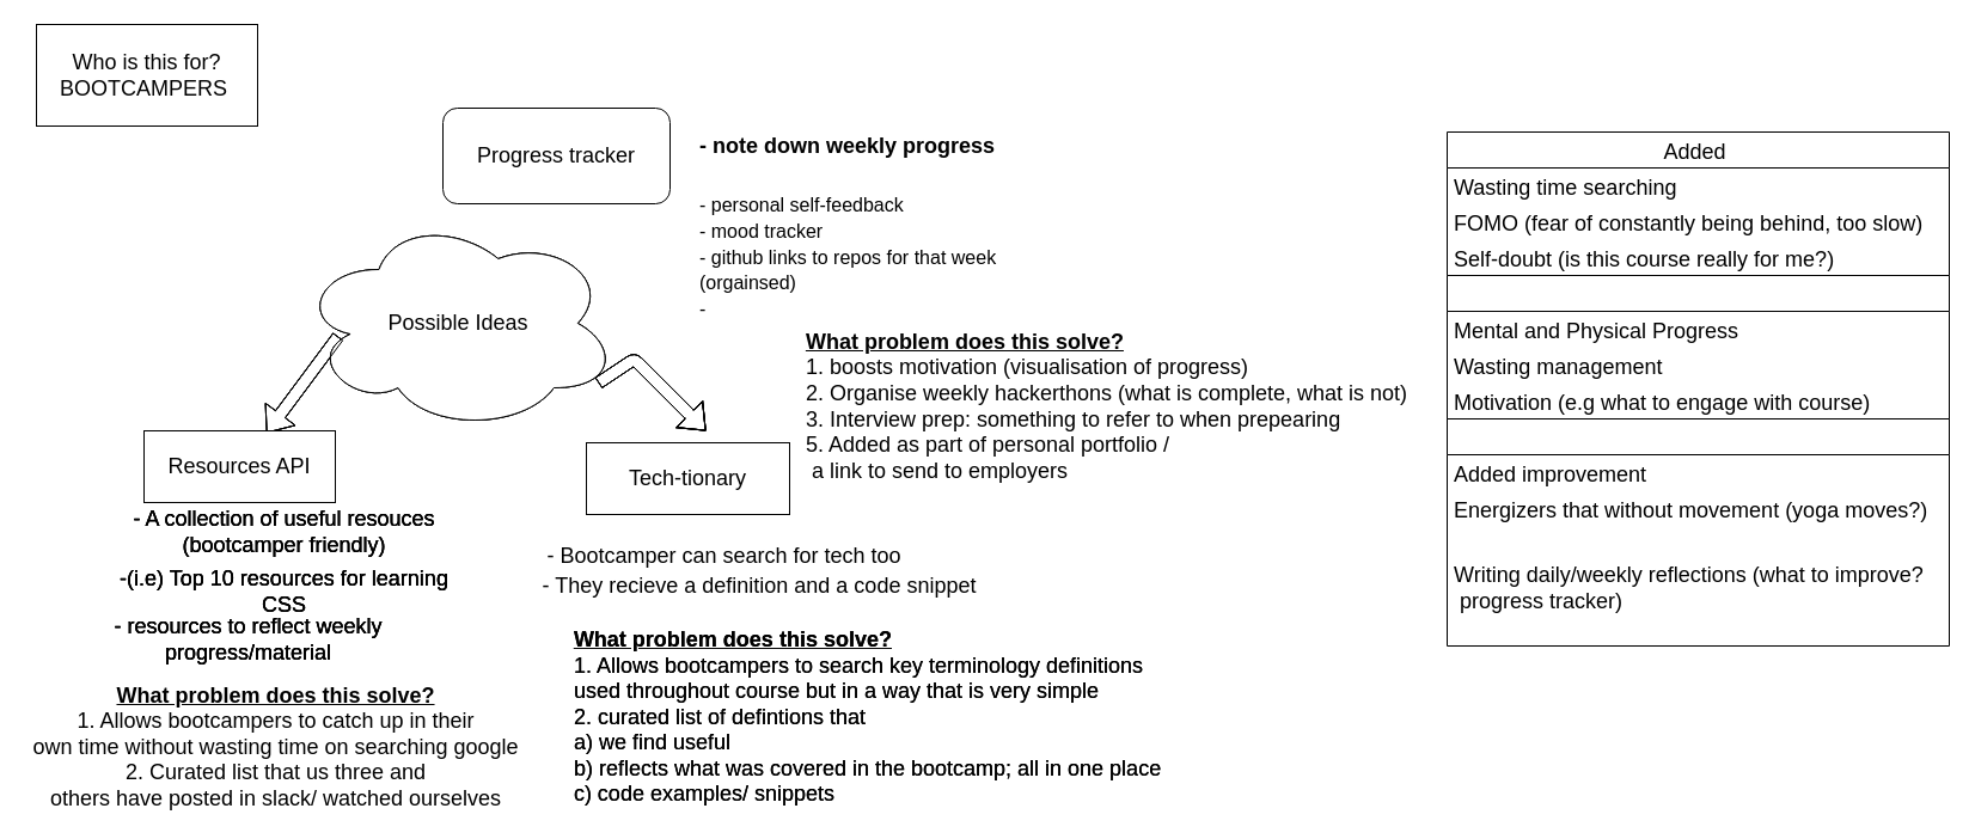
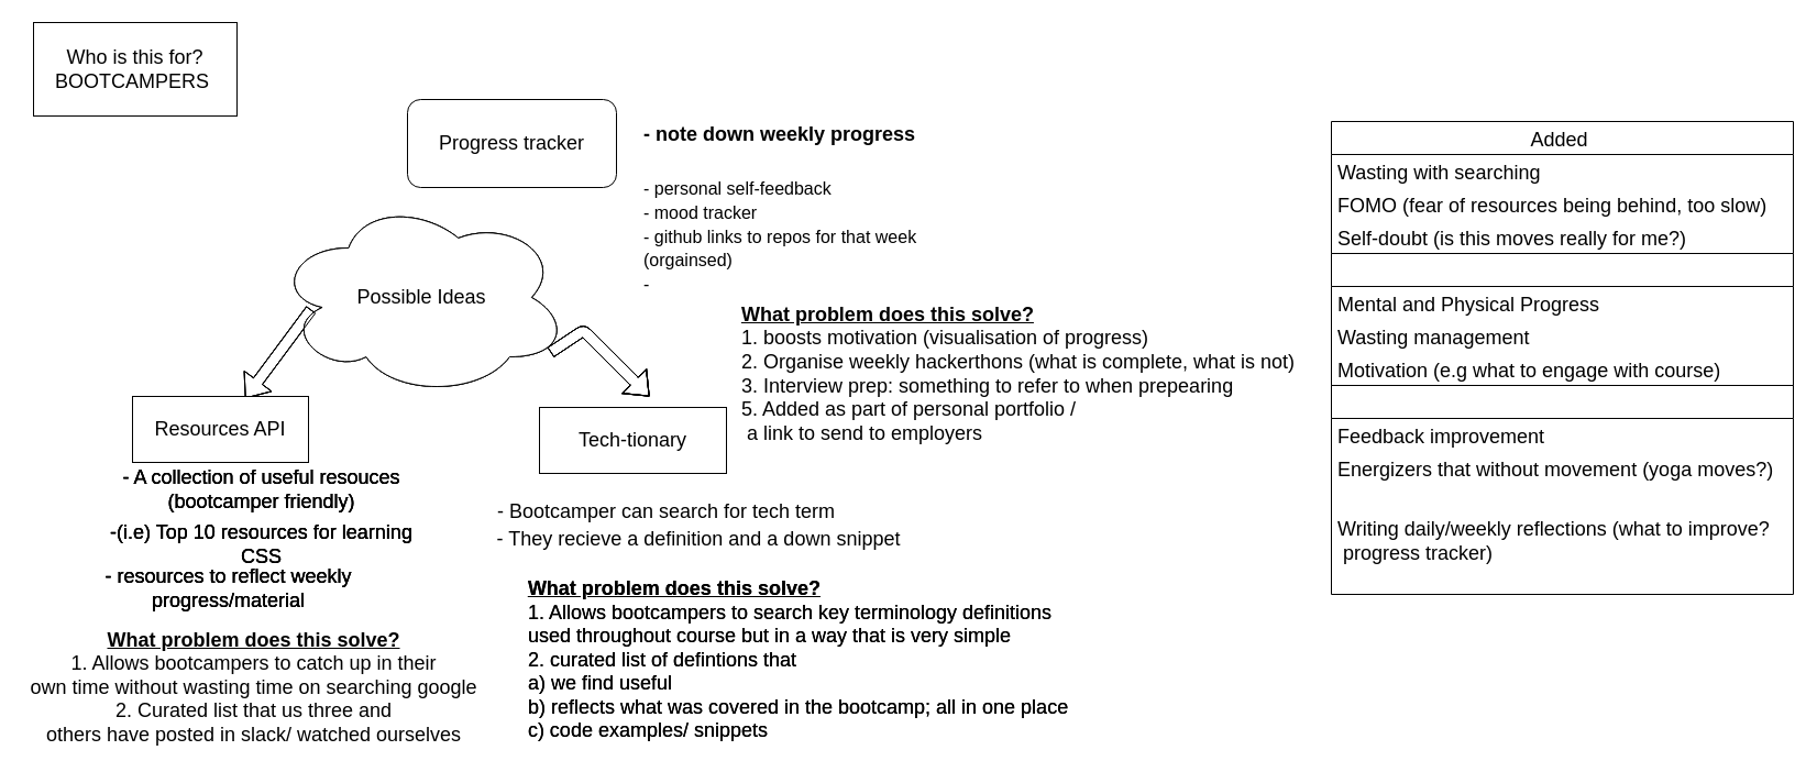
  <mxCell id="0" />
  <mxCell id="1" parent="0" />
  <mxCell id="2" value="&lt;font style=&quot;font-size: 18px&quot;&gt;Possible Ideas&lt;/font&gt;" style="ellipse;shape=cloud;whiteSpace=wrap;html=1;" vertex="1" parent="1"><mxGeometry x="250" y="180" width="266" height="180" as="geometry" /></mxCell>
  <mxCell id="3" value="Who is this for? BOOTCAMPERS&amp;nbsp;" style="rounded=0;whiteSpace=wrap;html=1;fontSize=18;" vertex="1" parent="1"><mxGeometry x="30" y="20" width="185" height="85" as="geometry" /></mxCell>
  <mxCell id="4" value="" style="shape=flexArrow;endArrow=classic;html=1;fontSize=18;" edge="1" parent="1"><mxGeometry width="50" height="50" relative="1" as="geometry"><mxPoint x="500" y="320" as="sourcePoint" /><mxPoint x="590" y="360" as="targetPoint" /><Array as="points"><mxPoint x="530" y="300" /></Array></mxGeometry></mxCell>
  <mxCell id="5" value="Tech-tionary" style="rounded=0;whiteSpace=wrap;html=1;fontSize=18;" vertex="1" parent="1"><mxGeometry x="490" y="370" width="170" height="60" as="geometry" /></mxCell>
- <mxCell id="6" value="- Bootcamper can search for tech too" style="text;html=1;align=center;verticalAlign=middle;resizable=0;points=[];autosize=1;strokeColor=none;fillColor=none;fontSize=18;" vertex="1" parent="1"><mxGeometry x="445" y="450" width="320" height="30" as="geometry" /></mxCell>
- <mxCell id="7" value="- They recieve a definition and a code snippet&amp;nbsp;" style="text;html=1;align=center;verticalAlign=middle;resizable=0;points=[];autosize=1;strokeColor=none;fillColor=none;fontSize=18;" vertex="1" parent="1"><mxGeometry x="447" y="475" width="380" height="30" as="geometry" /></mxCell>
+ <mxCell id="6" value="- Bootcamper can search for tech term" style="text;html=1;align=center;verticalAlign=middle;resizable=0;points=[];autosize=1;strokeColor=none;fillColor=none;fontSize=18;" vertex="1" parent="1"><mxGeometry x="445" y="450" width="320" height="30" as="geometry" /></mxCell>
+ <mxCell id="7" value="- They recieve a definition and a down snippet&amp;nbsp;" style="text;html=1;align=center;verticalAlign=middle;resizable=0;points=[];autosize=1;strokeColor=none;fillColor=none;fontSize=18;" vertex="1" parent="1"><mxGeometry x="447" y="475" width="380" height="30" as="geometry" /></mxCell>
  <mxCell id="8" value="Resources API" style="rounded=0;whiteSpace=wrap;html=1;fontSize=18;" vertex="1" parent="1"><mxGeometry x="120" y="360" width="160" height="60" as="geometry" /></mxCell>
  <mxCell id="9" value="" style="shape=flexArrow;endArrow=classic;html=1;fontSize=18;entryX=0.64;entryY=0.03;entryDx=0;entryDy=0;entryPerimeter=0;exitX=0.122;exitY=0.561;exitDx=0;exitDy=0;exitPerimeter=0;" edge="1" parent="1" source="2" target="8"><mxGeometry width="50" height="50" relative="1" as="geometry"><mxPoint x="210" y="320" as="sourcePoint" /><mxPoint x="260" y="270" as="targetPoint" /></mxGeometry></mxCell>
  <mxCell id="10" value="- A collection of useful resouces (bootcamper friendly)" style="text;html=1;strokeColor=none;fillColor=none;align=center;verticalAlign=middle;whiteSpace=wrap;rounded=0;fontSize=18;" vertex="1" parent="1"><mxGeometry x="95" y="430" width="285" height="30" as="geometry" /></mxCell>
  <mxCell id="11" value="-(i.e) Top 10 resources for learning CSS" style="text;html=1;strokeColor=none;fillColor=none;align=center;verticalAlign=middle;whiteSpace=wrap;rounded=0;fontSize=18;" vertex="1" parent="1"><mxGeometry x="95" y="480" width="285" height="30" as="geometry" /></mxCell>
  <mxCell id="12" value="- resources to reflect weekly progress/material" style="text;html=1;strokeColor=none;fillColor=none;align=center;verticalAlign=middle;whiteSpace=wrap;rounded=0;fontSize=18;" vertex="1" parent="1"><mxGeometry x="60" y="520" width="295" height="30" as="geometry" /></mxCell>
  <mxCell id="13" value="&lt;b&gt;&lt;u&gt;What problem does this solve? &lt;br&gt;&lt;/u&gt;&lt;/b&gt;1. Allows bootcampers to catch up in their &lt;br&gt;own time without wasting time on searching google&lt;br&gt;2. Curated list that us three and &lt;br&gt;others have posted in slack/ watched ourselves" style="text;html=1;align=center;verticalAlign=middle;resizable=0;points=[];autosize=1;strokeColor=none;fillColor=none;fontSize=18;" vertex="1" parent="1"><mxGeometry x="20" y="570" width="420" height="110" as="geometry" /></mxCell>
  <mxCell id="14" value="&lt;div style=&quot;text-align: left&quot;&gt;&lt;b&gt;&lt;u&gt;What problem does this solve?&lt;/u&gt;&lt;/b&gt;&lt;/div&gt;&lt;div style=&quot;text-align: left&quot;&gt;&lt;span&gt;1. Allows bootcampers to search key terminology definitions&lt;/span&gt;&lt;/div&gt;&lt;div style=&quot;text-align: left&quot;&gt;&lt;span&gt;used throughout course but in a way that is very simple&lt;/span&gt;&lt;/div&gt;&lt;div style=&quot;text-align: left&quot;&gt;&lt;span&gt;2. curated list of defintions that&lt;/span&gt;&lt;/div&gt;&lt;div style=&quot;text-align: left&quot;&gt;&lt;span&gt;a) we find useful&lt;/span&gt;&lt;/div&gt;&lt;div style=&quot;text-align: left&quot;&gt;&lt;span&gt;b) reflects what was covered in the bootcamp; all in one place&lt;/span&gt;&lt;/div&gt;&lt;div style=&quot;text-align: left&quot;&gt;&lt;span&gt;c) code examples/ snippets&amp;nbsp;&lt;/span&gt;&lt;/div&gt;" style="text;html=1;align=center;verticalAlign=middle;resizable=0;points=[];autosize=1;strokeColor=none;fillColor=none;fontSize=18;" vertex="1" parent="1"><mxGeometry x="470" y="520" width="510" height="160" as="geometry" /></mxCell>
  <mxCell id="15" value="Added " style="swimlane;fontStyle=0;childLayout=stackLayout;horizontal=1;startSize=30;horizontalStack=0;resizeParent=1;resizeParentMax=0;resizeLast=0;collapsible=1;marginBottom=0;fontSize=18;" vertex="1" parent="1"><mxGeometry x="1210" y="110" width="420" height="120" as="geometry" /></mxCell>
- <mxCell id="16" value="Wasting time searching" style="text;strokeColor=none;fillColor=none;align=left;verticalAlign=middle;spacingLeft=4;spacingRight=4;overflow=hidden;points=[[0,0.5],[1,0.5]];portConstraint=eastwest;rotatable=0;fontSize=18;" vertex="1" parent="15"><mxGeometry y="30" width="420" height="30" as="geometry" /></mxCell>
- <mxCell id="17" value="FOMO (fear of constantly being behind, too slow)" style="text;strokeColor=none;fillColor=none;align=left;verticalAlign=middle;spacingLeft=4;spacingRight=4;overflow=hidden;points=[[0,0.5],[1,0.5]];portConstraint=eastwest;rotatable=0;fontSize=18;" vertex="1" parent="15"><mxGeometry y="60" width="420" height="30" as="geometry" /></mxCell>
- <mxCell id="18" value="Self-doubt (is this course really for me?)" style="text;strokeColor=none;fillColor=none;align=left;verticalAlign=middle;spacingLeft=4;spacingRight=4;overflow=hidden;points=[[0,0.5],[1,0.5]];portConstraint=eastwest;rotatable=0;fontSize=18;" vertex="1" parent="15"><mxGeometry y="90" width="420" height="30" as="geometry" /></mxCell>
+ <mxCell id="16" value="Wasting with searching" style="text;strokeColor=none;fillColor=none;align=left;verticalAlign=middle;spacingLeft=4;spacingRight=4;overflow=hidden;points=[[0,0.5],[1,0.5]];portConstraint=eastwest;rotatable=0;fontSize=18;" vertex="1" parent="15"><mxGeometry y="30" width="420" height="30" as="geometry" /></mxCell>
+ <mxCell id="17" value="FOMO (fear of resources being behind, too slow)" style="text;strokeColor=none;fillColor=none;align=left;verticalAlign=middle;spacingLeft=4;spacingRight=4;overflow=hidden;points=[[0,0.5],[1,0.5]];portConstraint=eastwest;rotatable=0;fontSize=18;" vertex="1" parent="15"><mxGeometry y="60" width="420" height="30" as="geometry" /></mxCell>
+ <mxCell id="18" value="Self-doubt (is this moves really for me?)" style="text;strokeColor=none;fillColor=none;align=left;verticalAlign=middle;spacingLeft=4;spacingRight=4;overflow=hidden;points=[[0,0.5],[1,0.5]];portConstraint=eastwest;rotatable=0;fontSize=18;" vertex="1" parent="15"><mxGeometry y="90" width="420" height="30" as="geometry" /></mxCell>
  <mxCell id="19" value="" style="swimlane;fontStyle=0;childLayout=stackLayout;horizontal=1;startSize=30;horizontalStack=0;resizeParent=1;resizeParentMax=0;resizeLast=0;collapsible=1;marginBottom=0;fontSize=18;" vertex="1" parent="1"><mxGeometry x="1210" y="350" width="420" height="190" as="geometry" /></mxCell>
- <mxCell id="20" value="Added improvement " style="text;strokeColor=none;fillColor=none;align=left;verticalAlign=middle;spacingLeft=4;spacingRight=4;overflow=hidden;points=[[0,0.5],[1,0.5]];portConstraint=eastwest;rotatable=0;fontSize=18;" vertex="1" parent="19"><mxGeometry y="30" width="420" height="30" as="geometry" /></mxCell>
+ <mxCell id="20" value="Feedback improvement " style="text;strokeColor=none;fillColor=none;align=left;verticalAlign=middle;spacingLeft=4;spacingRight=4;overflow=hidden;points=[[0,0.5],[1,0.5]];portConstraint=eastwest;rotatable=0;fontSize=18;" vertex="1" parent="19"><mxGeometry y="30" width="420" height="30" as="geometry" /></mxCell>
  <mxCell id="21" value="Energizers that without movement (yoga moves?) " style="text;strokeColor=none;fillColor=none;align=left;verticalAlign=middle;spacingLeft=4;spacingRight=4;overflow=hidden;points=[[0,0.5],[1,0.5]];portConstraint=eastwest;rotatable=0;fontSize=18;" vertex="1" parent="19"><mxGeometry y="60" width="420" height="30" as="geometry" /></mxCell>
  <mxCell id="22" value="Writing daily/weekly reflections (what to improve?&#10; progress tracker)" style="text;strokeColor=none;fillColor=none;align=left;verticalAlign=middle;spacingLeft=4;spacingRight=4;overflow=hidden;points=[[0,0.5],[1,0.5]];portConstraint=eastwest;rotatable=0;fontSize=18;" vertex="1" parent="19"><mxGeometry y="90" width="420" height="100" as="geometry" /></mxCell>
  <mxCell id="23" value="" style="swimlane;fontStyle=0;childLayout=stackLayout;horizontal=1;startSize=30;horizontalStack=0;resizeParent=1;resizeParentMax=0;resizeLast=0;collapsible=1;marginBottom=0;fontSize=18;" vertex="1" parent="1"><mxGeometry x="1210" y="230" width="420" height="120" as="geometry" /></mxCell>
  <mxCell id="24" value="Mental and Physical Progress" style="text;strokeColor=none;fillColor=none;align=left;verticalAlign=middle;spacingLeft=4;spacingRight=4;overflow=hidden;points=[[0,0.5],[1,0.5]];portConstraint=eastwest;rotatable=0;fontSize=18;" vertex="1" parent="23"><mxGeometry y="30" width="420" height="30" as="geometry" /></mxCell>
  <mxCell id="25" value="Wasting management" style="text;strokeColor=none;fillColor=none;align=left;verticalAlign=middle;spacingLeft=4;spacingRight=4;overflow=hidden;points=[[0,0.5],[1,0.5]];portConstraint=eastwest;rotatable=0;fontSize=18;" vertex="1" parent="23"><mxGeometry y="60" width="420" height="30" as="geometry" /></mxCell>
  <mxCell id="26" value="Motivation (e.g what to engage with course)" style="text;strokeColor=none;fillColor=none;align=left;verticalAlign=middle;spacingLeft=4;spacingRight=4;overflow=hidden;points=[[0,0.5],[1,0.5]];portConstraint=eastwest;rotatable=0;fontSize=18;" vertex="1" parent="23"><mxGeometry y="90" width="420" height="30" as="geometry" /></mxCell>
  <mxCell id="27" value="&lt;font style=&quot;font-size: 18px&quot;&gt;Possible Ideas&lt;/font&gt;" style="ellipse;shape=cloud;whiteSpace=wrap;html=1;" vertex="1" parent="1"><mxGeometry x="250" y="180" width="266" height="180" as="geometry" /></mxCell>
  <mxCell id="28" value="" style="shape=flexArrow;endArrow=classic;html=1;fontSize=18;entryX=0.64;entryY=0.03;entryDx=0;entryDy=0;entryPerimeter=0;exitX=0.122;exitY=0.561;exitDx=0;exitDy=0;exitPerimeter=0;" edge="1" source="27" target="30" parent="1"><mxGeometry width="50" height="50" relative="1" as="geometry"><mxPoint x="210" y="320" as="sourcePoint" /><mxPoint x="260" y="270" as="targetPoint" /></mxGeometry></mxCell>
  <mxCell id="29" value="" style="shape=flexArrow;endArrow=classic;html=1;fontSize=18;" edge="1" parent="1"><mxGeometry width="50" height="50" relative="1" as="geometry"><mxPoint x="500" y="320" as="sourcePoint" /><mxPoint x="590" y="360" as="targetPoint" /><Array as="points"><mxPoint x="530" y="300" /></Array></mxGeometry></mxCell>
  <mxCell id="30" value="Resources API" style="rounded=0;whiteSpace=wrap;html=1;fontSize=18;" vertex="1" parent="1"><mxGeometry x="120" y="360" width="160" height="60" as="geometry" /></mxCell>
  <mxCell id="31" value="- A collection of useful resouces (bootcamper friendly)" style="text;html=1;strokeColor=none;fillColor=none;align=center;verticalAlign=middle;whiteSpace=wrap;rounded=0;fontSize=18;" vertex="1" parent="1"><mxGeometry x="95" y="430" width="285" height="30" as="geometry" /></mxCell>
  <mxCell id="32" value="-(i.e) Top 10 resources for learning CSS" style="text;html=1;strokeColor=none;fillColor=none;align=center;verticalAlign=middle;whiteSpace=wrap;rounded=0;fontSize=18;" vertex="1" parent="1"><mxGeometry x="95" y="480" width="285" height="30" as="geometry" /></mxCell>
  <mxCell id="33" value="- resources to reflect weekly progress/material" style="text;html=1;strokeColor=none;fillColor=none;align=center;verticalAlign=middle;whiteSpace=wrap;rounded=0;fontSize=18;" vertex="1" parent="1"><mxGeometry x="60" y="520" width="295" height="30" as="geometry" /></mxCell>
  <mxCell id="34" value="Tech-tionary" style="rounded=0;whiteSpace=wrap;html=1;fontSize=18;" vertex="1" parent="1"><mxGeometry x="490" y="370" width="170" height="60" as="geometry" /></mxCell>
  <mxCell id="35" value="&lt;font style=&quot;font-size: 18px&quot;&gt;Possible Ideas&lt;/font&gt;" style="ellipse;shape=cloud;whiteSpace=wrap;html=1;" vertex="1" parent="1"><mxGeometry x="250" y="180" width="266" height="180" as="geometry" /></mxCell>
  <mxCell id="36" value="" style="shape=flexArrow;endArrow=classic;html=1;fontSize=18;entryX=0.64;entryY=0.03;entryDx=0;entryDy=0;entryPerimeter=0;exitX=0.122;exitY=0.561;exitDx=0;exitDy=0;exitPerimeter=0;" edge="1" source="35" target="38" parent="1"><mxGeometry width="50" height="50" relative="1" as="geometry"><mxPoint x="210" y="320" as="sourcePoint" /><mxPoint x="260" y="270" as="targetPoint" /></mxGeometry></mxCell>
  <mxCell id="37" value="" style="shape=flexArrow;endArrow=classic;html=1;fontSize=18;" edge="1" parent="1"><mxGeometry width="50" height="50" relative="1" as="geometry"><mxPoint x="500" y="320" as="sourcePoint" /><mxPoint x="590" y="360" as="targetPoint" /><Array as="points"><mxPoint x="530" y="300" /></Array></mxGeometry></mxCell>
  <mxCell id="38" value="Resources API" style="rounded=0;whiteSpace=wrap;html=1;fontSize=18;" vertex="1" parent="1"><mxGeometry x="120" y="360" width="160" height="60" as="geometry" /></mxCell>
  <mxCell id="39" value="- A collection of useful resouces (bootcamper friendly)" style="text;html=1;strokeColor=none;fillColor=none;align=center;verticalAlign=middle;whiteSpace=wrap;rounded=0;fontSize=18;" vertex="1" parent="1"><mxGeometry x="95" y="430" width="285" height="30" as="geometry" /></mxCell>
  <mxCell id="40" value="-(i.e) Top 10 resources for learning CSS" style="text;html=1;strokeColor=none;fillColor=none;align=center;verticalAlign=middle;whiteSpace=wrap;rounded=0;fontSize=18;" vertex="1" parent="1"><mxGeometry x="95" y="480" width="285" height="30" as="geometry" /></mxCell>
  <mxCell id="41" value="- resources to reflect weekly progress/material" style="text;html=1;strokeColor=none;fillColor=none;align=center;verticalAlign=middle;whiteSpace=wrap;rounded=0;fontSize=18;" vertex="1" parent="1"><mxGeometry x="60" y="520" width="295" height="30" as="geometry" /></mxCell>
  <mxCell id="42" value="Tech-tionary" style="rounded=0;whiteSpace=wrap;html=1;fontSize=18;" vertex="1" parent="1"><mxGeometry x="490" y="370" width="170" height="60" as="geometry" /></mxCell>
  <mxCell id="43" value="&lt;div style=&quot;text-align: left&quot;&gt;&lt;b&gt;&lt;u&gt;What problem does this solve?&lt;/u&gt;&lt;/b&gt;&lt;/div&gt;&lt;div style=&quot;text-align: left&quot;&gt;&lt;span&gt;1. Allows bootcampers to search key terminology definitions&lt;/span&gt;&lt;/div&gt;&lt;div style=&quot;text-align: left&quot;&gt;&lt;span&gt;used throughout course but in a way that is very simple&lt;/span&gt;&lt;/div&gt;&lt;div style=&quot;text-align: left&quot;&gt;&lt;span&gt;2. curated list of defintions that&lt;/span&gt;&lt;/div&gt;&lt;div style=&quot;text-align: left&quot;&gt;&lt;span&gt;a) we find useful&lt;/span&gt;&lt;/div&gt;&lt;div style=&quot;text-align: left&quot;&gt;&lt;span&gt;b) reflects what was covered in the bootcamp; all in one place&lt;/span&gt;&lt;/div&gt;&lt;div style=&quot;text-align: left&quot;&gt;&lt;span&gt;c) code examples/ snippets&amp;nbsp;&lt;/span&gt;&lt;/div&gt;" style="text;html=1;align=center;verticalAlign=middle;resizable=0;points=[];autosize=1;strokeColor=none;fillColor=none;fontSize=18;" vertex="1" parent="1"><mxGeometry x="470" y="520" width="510" height="160" as="geometry" /></mxCell>
  <mxCell id="44" value="Progress tracker" style="whiteSpace=wrap;html=1;fontSize=18;rounded=1;" vertex="1" parent="1"><mxGeometry x="370" y="90" width="190" height="80" as="geometry" /></mxCell>
  <mxCell id="45" value="&lt;h1&gt;&lt;font style=&quot;font-size: 18px&quot;&gt;- note down weekly progress&amp;nbsp;&lt;/font&gt;&lt;/h1&gt;&lt;div&gt;&lt;font size=&quot;3&quot;&gt;- personal self-feedback&lt;/font&gt;&lt;/div&gt;&lt;div&gt;&lt;font size=&quot;3&quot;&gt;- mood tracker&lt;/font&gt;&lt;/div&gt;&lt;div&gt;&lt;font size=&quot;3&quot;&gt;- github links to repos for that week (orgainsed)&lt;/font&gt;&lt;/div&gt;&lt;div&gt;&lt;font size=&quot;3&quot;&gt;-&lt;/font&gt;&lt;/div&gt;" style="text;html=1;strokeColor=none;fillColor=none;spacing=5;spacingTop=-20;whiteSpace=wrap;overflow=hidden;rounded=0;fontSize=18;" vertex="1" parent="1"><mxGeometry x="580" y="80" width="290" height="190" as="geometry" /></mxCell>
  <mxCell id="46" value="&lt;div style=&quot;text-align: left&quot;&gt;&lt;b&gt;&lt;u&gt;What problem does this solve?&lt;/u&gt;&lt;/b&gt;&lt;/div&gt;&lt;div style=&quot;text-align: left&quot;&gt;1. boosts motivation (visualisation of progress)&lt;/div&gt;&lt;div style=&quot;text-align: left&quot;&gt;2. Organise weekly hackerthons (what is complete, what is not)&lt;/div&gt;&lt;div style=&quot;text-align: left&quot;&gt;3. Interview prep: something to refer to when prepearing&lt;/div&gt;&lt;div style=&quot;text-align: left&quot;&gt;5. Added as part of personal portfolio /&lt;/div&gt;&lt;div style=&quot;text-align: left&quot;&gt;&amp;nbsp;a link to send to employers&lt;/div&gt;" style="text;html=1;align=center;verticalAlign=middle;resizable=0;points=[];autosize=1;strokeColor=none;fillColor=none;fontSize=18;" vertex="1" parent="1"><mxGeometry x="665" y="270" width="520" height="140" as="geometry" /></mxCell>
